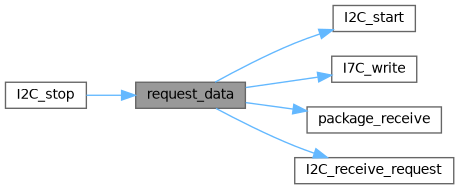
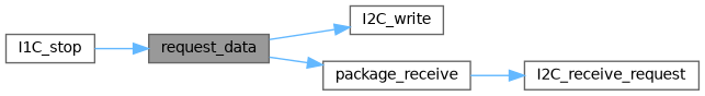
  digraph {
    rankdir=LR
    node [color=grey40 fillcolor=white fontname=Helvetica fontsize=10 shape=box style=filled]
    edge [color=steelblue1 fontname=Helvetica fontsize=10 labelfontname=Helvetica labelfontsize=10 style=solid]
    n1 [color=gray40 fillcolor=grey60 fontcolor=black height=0.2 label=request_data width=0.4]
-   n2 [height=0.2 label=I2C_start width=0.4]
-   n3 [height=0.2 label=I7C_write width=0.4]
+   n3 [height=0.2 label=I2C_write width=0.4]
    n4 [height=0.2 label=package_receive width=0.4]
-   n5 [height=0.2 label=I2C_stop width=0.4]
+   n5 [height=0.2 label=I1C_stop width=0.4]
    n6 [height=0.2 label=I2C_receive_request width=0.4]
-   n1 -> n2
    n1 -> n3
    n1 -> n4
-   n1 -> n6
+   n4 -> n6
    n5 -> n1
  }
